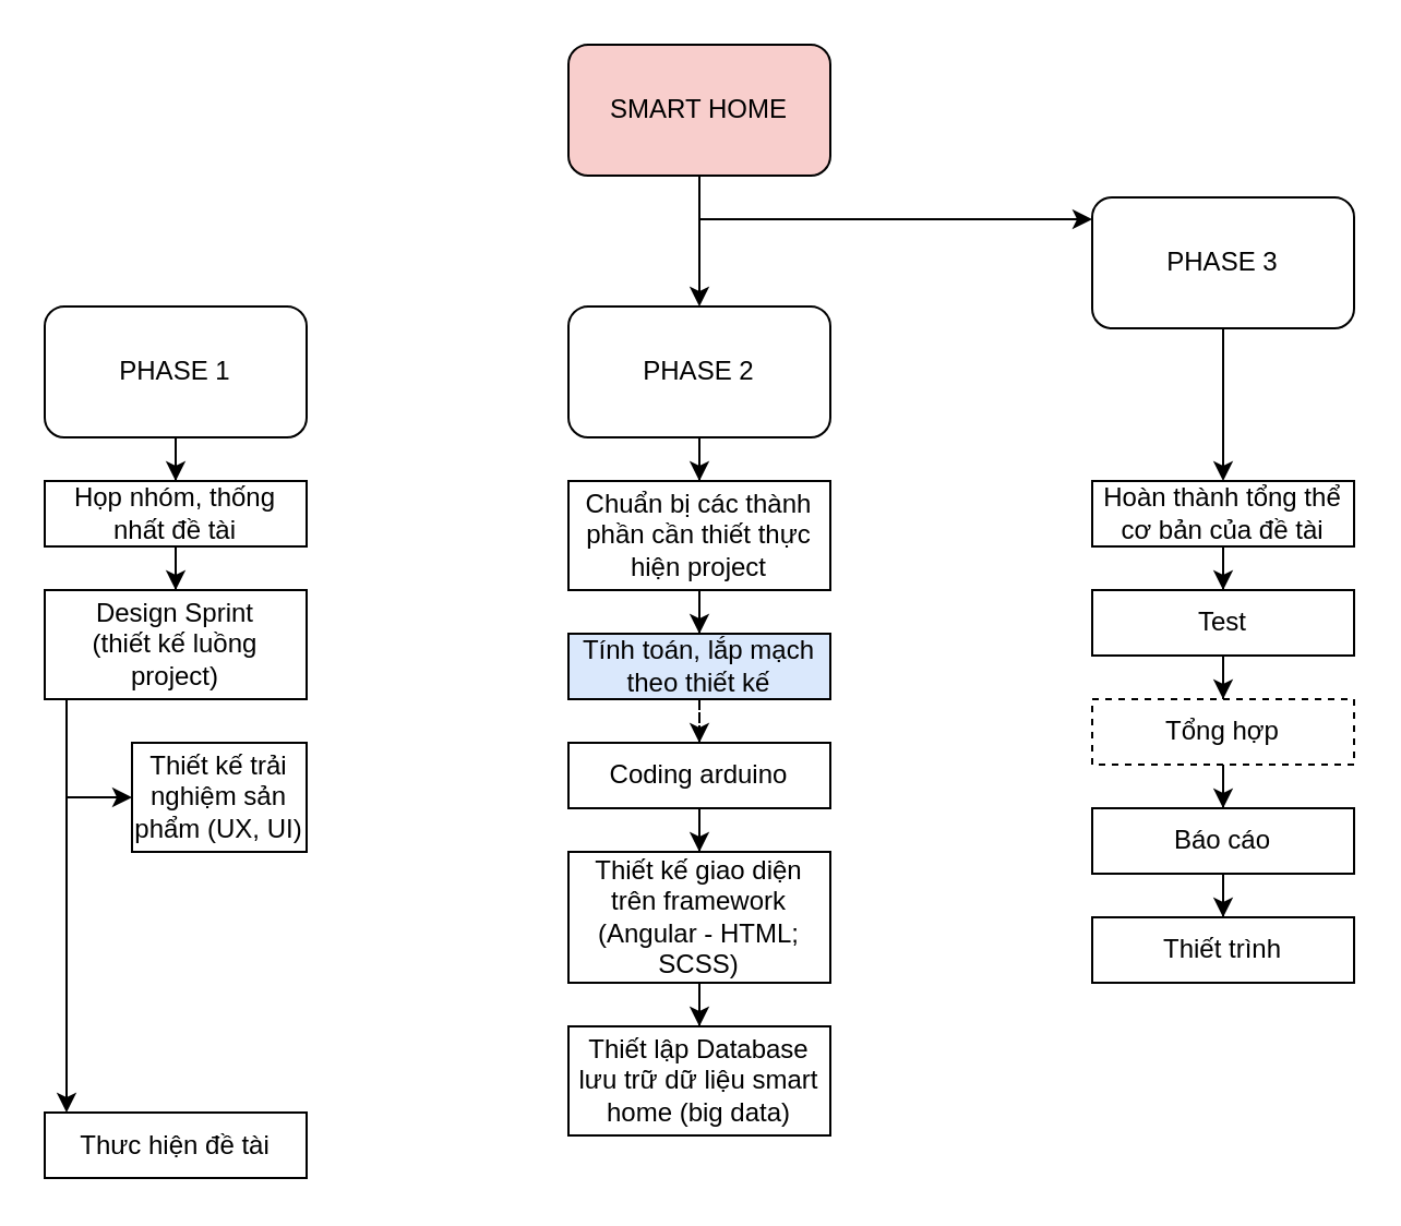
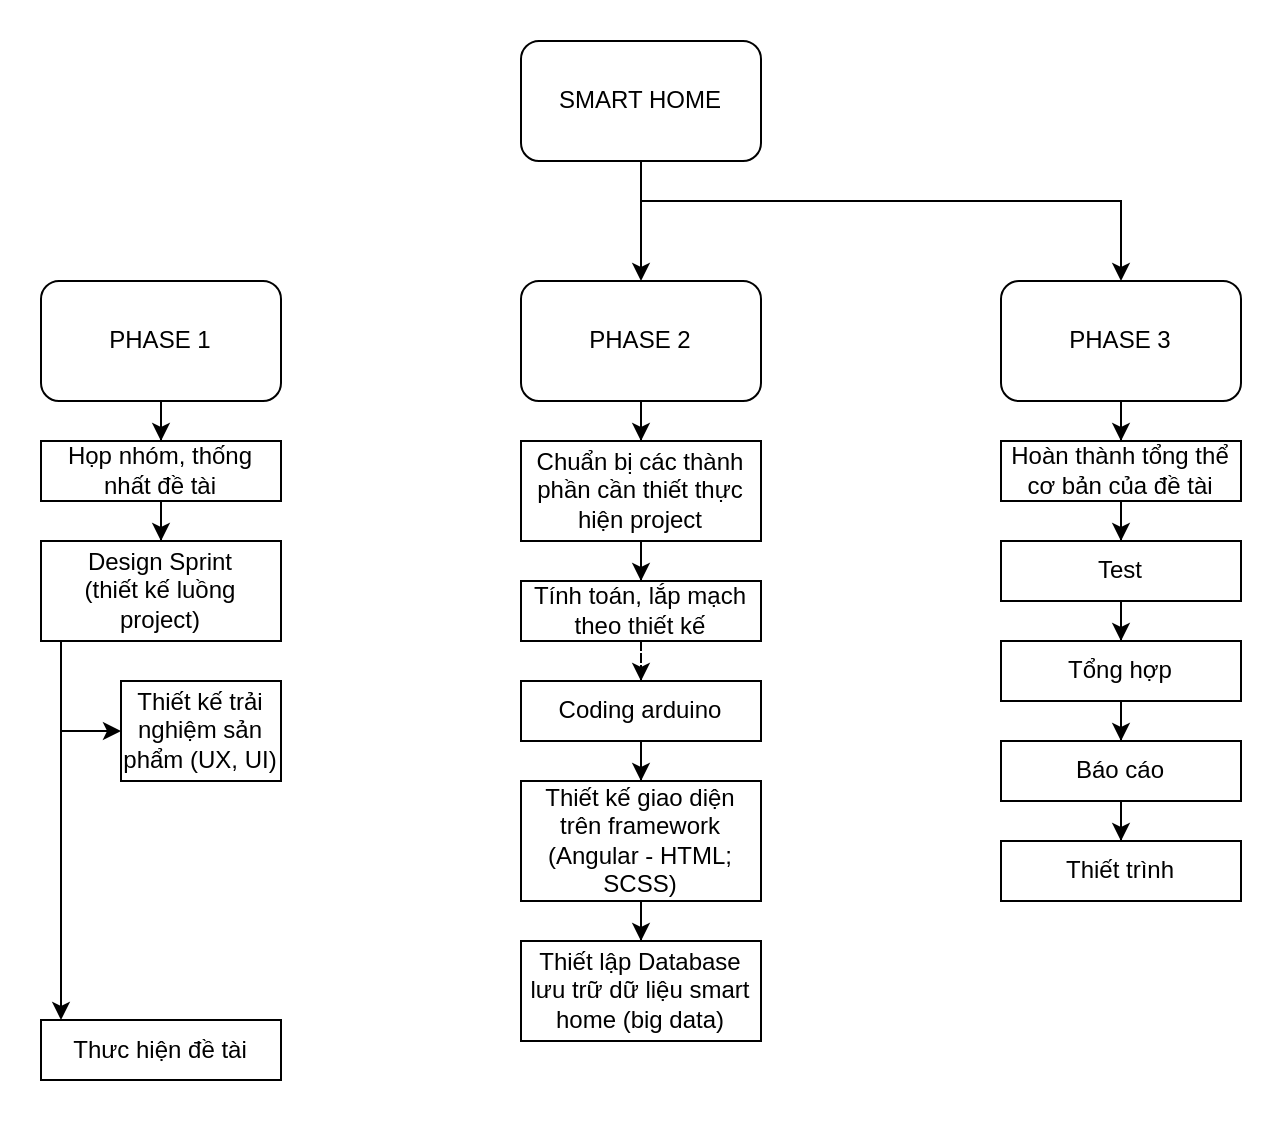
  <mxCell id="0" />
  <mxCell id="1" parent="0" />
  <mxCell id="2" value="" style="edgeStyle=orthogonalEdgeStyle;rounded=0;orthogonalLoop=1;jettySize=auto;html=1;" edge="1" parent="1" source="4" target="10"><mxGeometry relative="1" as="geometry"><Array as="points"><mxPoint x="320" y="100" /><mxPoint x="560" y="100" /></Array></mxGeometry></mxCell>
  <mxCell id="3" value="" style="edgeStyle=orthogonalEdgeStyle;rounded=0;orthogonalLoop=1;jettySize=auto;html=1;" edge="1" parent="1" source="4" target="8"><mxGeometry relative="1" as="geometry" /></mxCell>
- <mxCell id="4" value="SMART HOME" style="rounded=1;whiteSpace=wrap;html=1;fillColor=#f8cecc;" vertex="1" parent="1"><mxGeometry x="260" y="20" width="120" height="60" as="geometry" /></mxCell>
+ <mxCell id="4" value="SMART HOME" style="rounded=1;whiteSpace=wrap;html=1;" vertex="1" parent="1"><mxGeometry x="260" y="20" width="120" height="60" as="geometry" /></mxCell>
  <mxCell id="5" value="" style="edgeStyle=orthogonalEdgeStyle;rounded=0;orthogonalLoop=1;jettySize=auto;html=1;" edge="1" parent="1" source="6" target="12"><mxGeometry relative="1" as="geometry" /></mxCell>
  <mxCell id="6" value="PHASE 1" style="rounded=1;whiteSpace=wrap;html=1;" vertex="1" parent="1"><mxGeometry x="20" y="140" width="120" height="60" as="geometry" /></mxCell>
  <mxCell id="7" value="" style="edgeStyle=orthogonalEdgeStyle;rounded=0;orthogonalLoop=1;jettySize=auto;html=1;" edge="1" parent="1" source="8" target="19"><mxGeometry relative="1" as="geometry" /></mxCell>
  <mxCell id="8" value="PHASE 2" style="rounded=1;whiteSpace=wrap;html=1;" vertex="1" parent="1"><mxGeometry x="260" y="140" width="120" height="60" as="geometry" /></mxCell>
  <mxCell id="9" value="" style="edgeStyle=orthogonalEdgeStyle;rounded=0;orthogonalLoop=1;jettySize=auto;html=1;" edge="1" parent="1" source="10" target="28"><mxGeometry relative="1" as="geometry" /></mxCell>
- <mxCell id="10" value="PHASE 3" style="rounded=1;whiteSpace=wrap;html=1;" vertex="1" parent="1"><mxGeometry x="500" y="90" width="120" height="60" as="geometry" /></mxCell>
+ <mxCell id="10" value="PHASE 3" style="rounded=1;whiteSpace=wrap;html=1;" vertex="1" parent="1"><mxGeometry x="500" y="140" width="120" height="60" as="geometry" /></mxCell>
  <mxCell id="11" value="" style="edgeStyle=orthogonalEdgeStyle;rounded=0;orthogonalLoop=1;jettySize=auto;html=1;" edge="1" parent="1" source="12" target="15"><mxGeometry relative="1" as="geometry" /></mxCell>
  <mxCell id="12" value="Họp nhóm, thống nhất đề tài" style="rounded=0;whiteSpace=wrap;html=1;" vertex="1" parent="1"><mxGeometry x="20" y="220" width="120" height="30" as="geometry" /></mxCell>
  <mxCell id="13" value="" style="edgeStyle=orthogonalEdgeStyle;rounded=0;orthogonalLoop=1;jettySize=auto;html=1;" edge="1" parent="1" source="15" target="17"><mxGeometry relative="1" as="geometry"><Array as="points"><mxPoint x="30" y="420" /><mxPoint x="30" y="420" /></Array></mxGeometry></mxCell>
  <mxCell id="14" value="" style="edgeStyle=orthogonalEdgeStyle;rounded=0;orthogonalLoop=1;jettySize=auto;html=1;" edge="1" parent="1" source="15" target="16"><mxGeometry relative="1" as="geometry"><Array as="points"><mxPoint x="30" y="370" /><mxPoint x="30" y="370" /></Array></mxGeometry></mxCell>
  <mxCell id="15" value="Design Sprint&lt;br&gt;(thiết kế luồng project)" style="rounded=0;whiteSpace=wrap;html=1;" vertex="1" parent="1"><mxGeometry x="20" y="270" width="120" height="50" as="geometry" /></mxCell>
  <mxCell id="16" value="Thiết kế trải nghiệm sản phẩm (UX, UI)" style="rounded=0;whiteSpace=wrap;html=1;" vertex="1" parent="1"><mxGeometry x="60" y="340" width="80" height="50" as="geometry" /></mxCell>
  <mxCell id="17" value="Thưc hiện đề tài" style="rounded=0;whiteSpace=wrap;html=1;" vertex="1" parent="1"><mxGeometry x="20" y="509.5" width="120" height="30" as="geometry" /></mxCell>
  <mxCell id="18" value="" style="edgeStyle=orthogonalEdgeStyle;rounded=0;orthogonalLoop=1;jettySize=auto;html=1;" edge="1" parent="1" source="19" target="21"><mxGeometry relative="1" as="geometry" /></mxCell>
  <mxCell id="19" value="Chuẩn bị các thành phần cần thiết thực hiện project" style="rounded=0;whiteSpace=wrap;html=1;" vertex="1" parent="1"><mxGeometry x="260" y="220" width="120" height="50" as="geometry" /></mxCell>
  <mxCell id="20" value="" style="edgeStyle=orthogonalEdgeStyle;rounded=0;orthogonalLoop=1;jettySize=auto;html=1;dashed=1;" edge="1" parent="1" source="21" target="23"><mxGeometry relative="1" as="geometry" /></mxCell>
- <mxCell id="21" value="Tính toán, lắp mạch theo thiết kế" style="rounded=0;whiteSpace=wrap;html=1;fillColor=#dae8fc;" vertex="1" parent="1"><mxGeometry x="260" y="290" width="120" height="30" as="geometry" /></mxCell>
+ <mxCell id="21" value="Tính toán, lắp mạch theo thiết kế" style="rounded=0;whiteSpace=wrap;html=1;" vertex="1" parent="1"><mxGeometry x="260" y="290" width="120" height="30" as="geometry" /></mxCell>
  <mxCell id="22" value="" style="edgeStyle=orthogonalEdgeStyle;rounded=0;orthogonalLoop=1;jettySize=auto;html=1;" edge="1" parent="1" source="23" target="25"><mxGeometry relative="1" as="geometry" /></mxCell>
  <mxCell id="23" value="Coding arduino" style="rounded=0;whiteSpace=wrap;html=1;" vertex="1" parent="1"><mxGeometry x="260" y="340" width="120" height="30" as="geometry" /></mxCell>
  <mxCell id="24" value="" style="edgeStyle=orthogonalEdgeStyle;rounded=0;orthogonalLoop=1;jettySize=auto;html=1;" edge="1" parent="1" source="25" target="26"><mxGeometry relative="1" as="geometry" /></mxCell>
  <mxCell id="25" value="Thiết kế giao diện trên framework (Angular - HTML; SCSS)" style="rounded=0;whiteSpace=wrap;html=1;" vertex="1" parent="1"><mxGeometry x="260" y="390" width="120" height="60" as="geometry" /></mxCell>
  <mxCell id="26" value="Thiết lập Database lưu trữ dữ liệu smart home (big data)" style="rounded=0;whiteSpace=wrap;html=1;" vertex="1" parent="1"><mxGeometry x="260" y="470" width="120" height="50" as="geometry" /></mxCell>
  <mxCell id="27" value="" style="edgeStyle=orthogonalEdgeStyle;rounded=0;orthogonalLoop=1;jettySize=auto;html=1;" edge="1" parent="1" source="28" target="30"><mxGeometry relative="1" as="geometry" /></mxCell>
  <mxCell id="28" value="Hoàn thành tổng thể cơ bản của đề tài" style="rounded=0;whiteSpace=wrap;html=1;" vertex="1" parent="1"><mxGeometry x="500" y="220" width="120" height="30" as="geometry" /></mxCell>
  <mxCell id="29" value="" style="edgeStyle=orthogonalEdgeStyle;rounded=0;orthogonalLoop=1;jettySize=auto;html=1;" edge="1" parent="1" source="30" target="32"><mxGeometry relative="1" as="geometry" /></mxCell>
  <mxCell id="30" value="Test" style="rounded=0;whiteSpace=wrap;html=1;" vertex="1" parent="1"><mxGeometry x="500" y="270" width="120" height="30" as="geometry" /></mxCell>
  <mxCell id="31" value="" style="edgeStyle=orthogonalEdgeStyle;rounded=0;orthogonalLoop=1;jettySize=auto;html=1;" edge="1" parent="1" source="32" target="34"><mxGeometry relative="1" as="geometry" /></mxCell>
- <mxCell id="32" value="Tổng hợp" style="rounded=0;whiteSpace=wrap;html=1;dashed=1;" vertex="1" parent="1"><mxGeometry x="500" y="320" width="120" height="30" as="geometry" /></mxCell>
+ <mxCell id="32" value="Tổng hợp" style="rounded=0;whiteSpace=wrap;html=1;" vertex="1" parent="1"><mxGeometry x="500" y="320" width="120" height="30" as="geometry" /></mxCell>
  <mxCell id="33" value="" style="edgeStyle=orthogonalEdgeStyle;rounded=0;orthogonalLoop=1;jettySize=auto;html=1;" edge="1" parent="1" source="34" target="35"><mxGeometry relative="1" as="geometry" /></mxCell>
  <mxCell id="34" value="Báo cáo" style="rounded=0;whiteSpace=wrap;html=1;" vertex="1" parent="1"><mxGeometry x="500" y="370" width="120" height="30" as="geometry" /></mxCell>
  <mxCell id="35" value="Thiết trình" style="rounded=0;whiteSpace=wrap;html=1;" vertex="1" parent="1"><mxGeometry x="500" y="420" width="120" height="30" as="geometry" /></mxCell>
